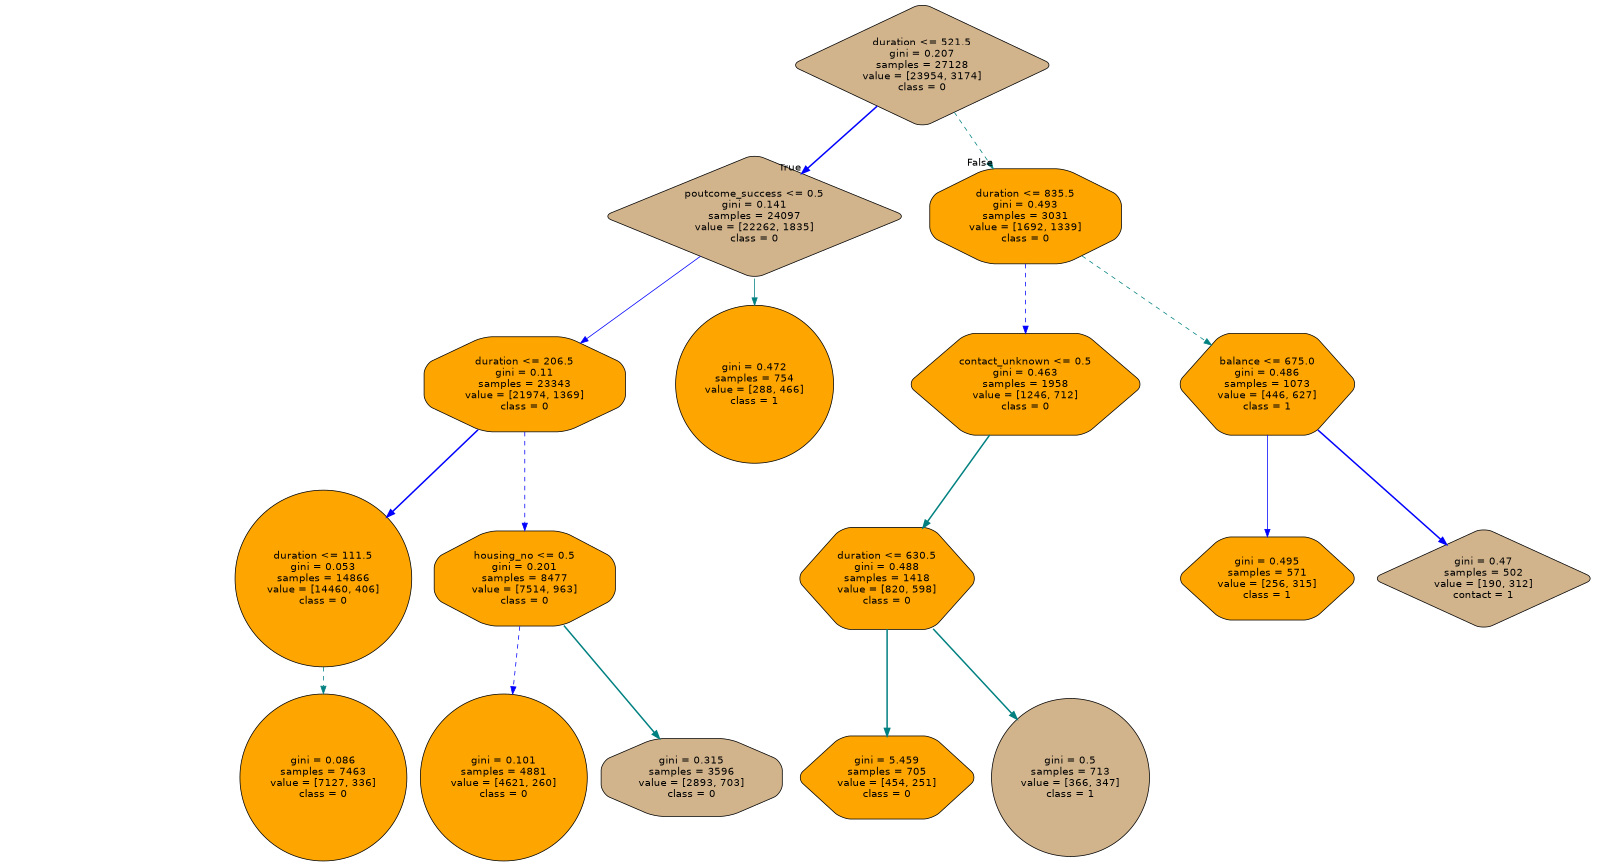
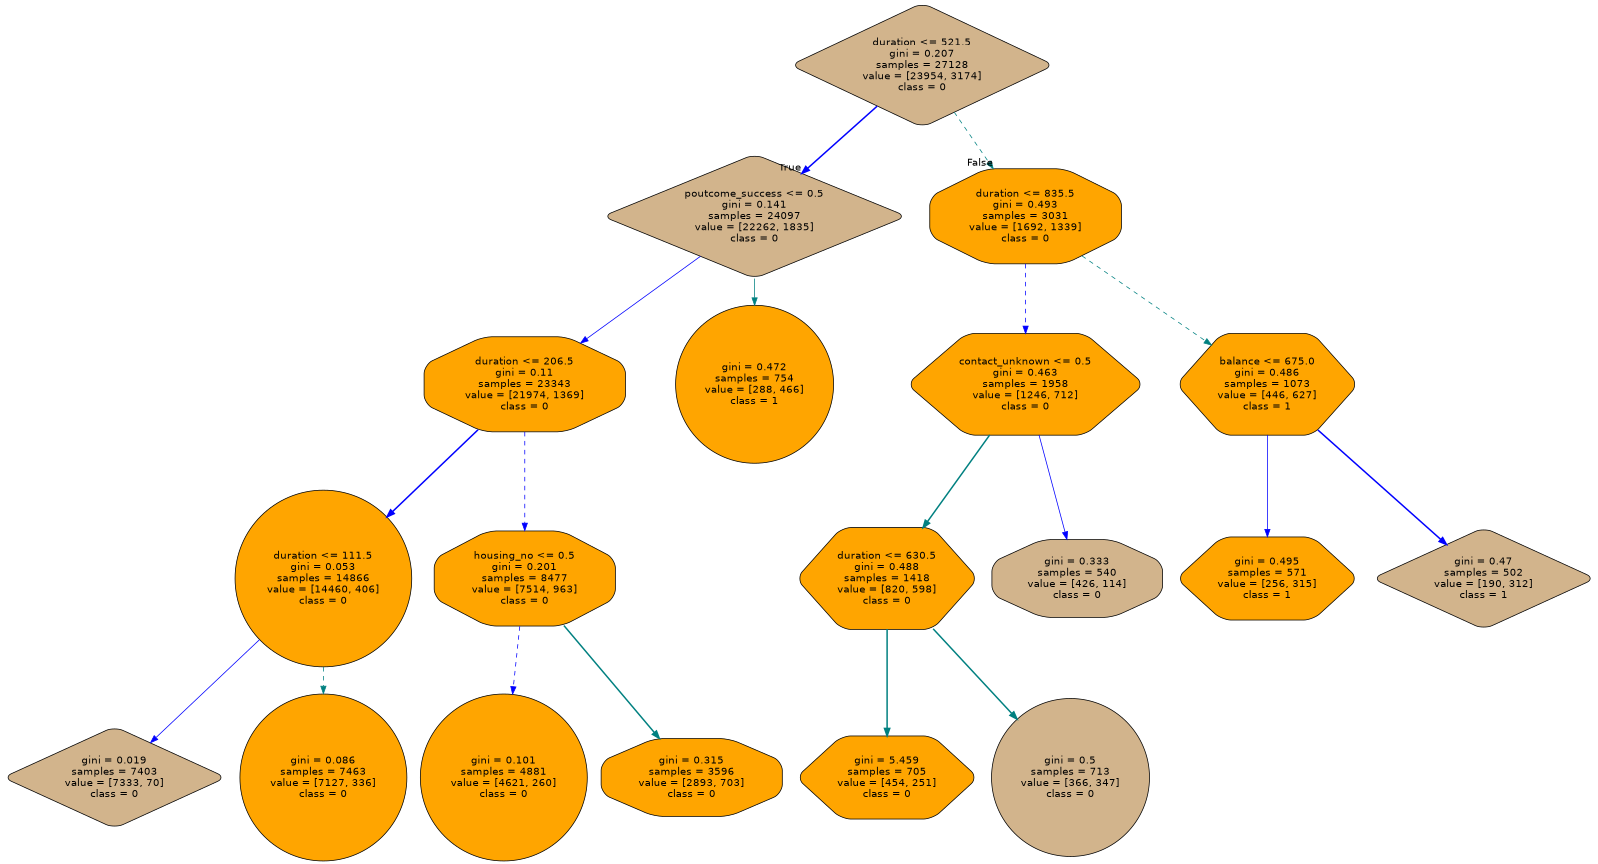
  digraph {
    node [color=black fillcolor=orange fontname=helvetica shape=octagon style="filled, rounded"]
    edge [color=blue fontname=helvetica style=bold]
    n1 [fillcolor=tan label="duration <= 521.5\ngini = 0.207\nsamples = 27128\nvalue = [23954, 3174]\nclass = 0" shape=diamond]
    n2 [fillcolor=tan label="poutcome_success <= 0.5\ngini = 0.141\nsamples = 24097\nvalue = [22262, 1835]\nclass = 0" shape=diamond]
    n3 [label="duration <= 835.5\ngini = 0.493\nsamples = 3031\nvalue = [1692, 1339]\nclass = 0"]
    n4 [label="duration <= 206.5\ngini = 0.11\nsamples = 23343\nvalue = [21974, 1369]\nclass = 0"]
    n5 [label="gini = 0.472\nsamples = 754\nvalue = [288, 466]\nclass = 1" shape=circle]
    n6 [label="contact_unknown <= 0.5\ngini = 0.463\nsamples = 1958\nvalue = [1246, 712]\nclass = 0" shape=hexagon]
    n7 [label="balance <= 675.0\ngini = 0.486\nsamples = 1073\nvalue = [446, 627]\nclass = 1" shape=hexagon]
    n8 [label="duration <= 111.5\ngini = 0.053\nsamples = 14866\nvalue = [14460, 406]\nclass = 0" shape=circle]
    n9 [label="housing_no <= 0.5\ngini = 0.201\nsamples = 8477\nvalue = [7514, 963]\nclass = 0"]
+   n10 [fillcolor=tan label="gini = 0.019\nsamples = 7403\nvalue = [7333, 70]\nclass = 0" shape=diamond]
    n11 [label="gini = 0.086\nsamples = 7463\nvalue = [7127, 336]\nclass = 0" shape=circle]
    n12 [label="gini = 0.101\nsamples = 4881\nvalue = [4621, 260]\nclass = 0" shape=circle]
-   n13 [fillcolor=tan label="gini = 0.315\nsamples = 3596\nvalue = [2893, 703]\nclass = 0"]
+   n13 [label="gini = 0.315\nsamples = 3596\nvalue = [2893, 703]\nclass = 0"]
    n14 [label="duration <= 630.5\ngini = 0.488\nsamples = 1418\nvalue = [820, 598]\nclass = 0" shape=hexagon]
+   n15 [fillcolor=tan label="gini = 0.333\nsamples = 540\nvalue = [426, 114]\nclass = 0"]
    n16 [label="gini = 0.495\nsamples = 571\nvalue = [256, 315]\nclass = 1" shape=hexagon]
-   n17 [fillcolor=tan label="gini = 0.47\nsamples = 502\nvalue = [190, 312]\ncontact = 1" shape=diamond]
+   n17 [fillcolor=tan label="gini = 0.47\nsamples = 502\nvalue = [190, 312]\nclass = 1" shape=diamond]
    n18 [label="gini = 5.459\nsamples = 705\nvalue = [454, 251]\nclass = 0" shape=hexagon]
-   n19 [fillcolor=tan label="gini = 0.5\nsamples = 713\nvalue = [366, 347]\nclass = 1" shape=circle]
+   n19 [fillcolor=tan label="gini = 0.5\nsamples = 713\nvalue = [366, 347]\nclass = 0" shape=circle]
    n1 -> n2 [headlabel=True labelangle=45 labeldistance=2.5]
    n1 -> n3 [color=teal headlabel=False labelangle=-45 labeldistance=2.5 style=dashed]
    n2 -> n4 [style=solid]
    n2 -> n5 [color=teal style=solid]
    n3 -> n6 [style=dashed]
    n3 -> n7 [color=teal style=dashed]
    n4 -> n8
    n4 -> n9 [style=dashed]
    n6 -> n14 [color=teal]
+   n6 -> n15 [style=solid]
    n7 -> n16 [style=solid]
    n7 -> n17
+   n8 -> n10 [style=solid]
    n8 -> n11 [color=teal style=dashed]
    n9 -> n12 [style=dashed]
    n9 -> n13 [color=teal]
    n14 -> n18 [color=teal]
    n14 -> n19 [color=teal]
  }
